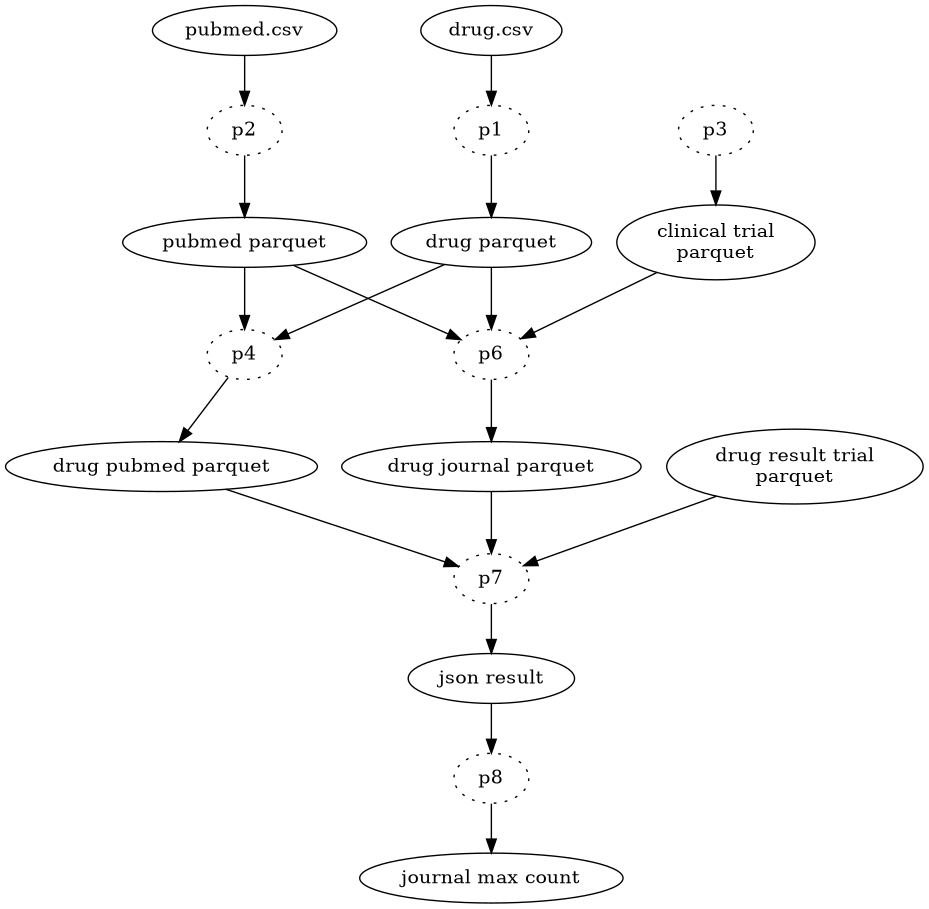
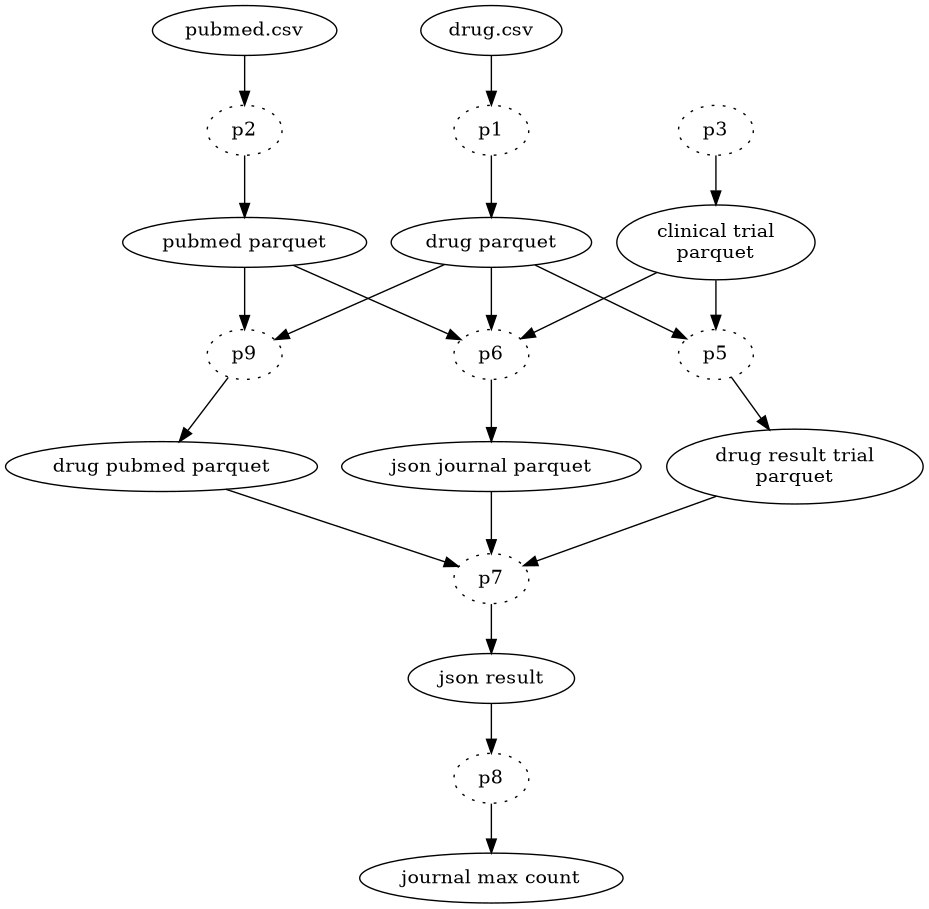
  digraph {
    n1 [label="drug.csv"]
    p1 [style=dotted]
    n3 [label="drug parquet"]
    p3 [style=dotted]
    n5 [label="clinical trial\nparquet"]
    n6 [label="pubmed.csv"]
    p2 [style=dotted]
    n8 [label="pubmed parquet"]
-   p4 [style=dotted]
+   p4 [style=dotted label=p9]
+   p5 [style=dotted]
    p6 [style=dotted]
    n12 [label="drug pubmed parquet"]
    n13 [label="drug result trial\nparquet"]
-   n14 [label="drug journal parquet"]
+   n14 [label="json journal parquet"]
    p7 [style=dotted]
    n16 [label="json result"]
    p8 [style=dotted]
    n18 [label="journal max count"]
    n1 -> p1
    p1 -> n3
    n3 -> p4
+   n3 -> p5
    n3 -> p6
    p3 -> n5
+   n5 -> p5
    n5 -> p6
    n6 -> p2
    p2 -> n8
    n8 -> p4
    n8 -> p6
    p4 -> n12
+   p5 -> n13
    p6 -> n14
    n12 -> p7
    n13 -> p7
    n14 -> p7
    p7 -> n16
    n16 -> p8
    p8 -> n18
  }
